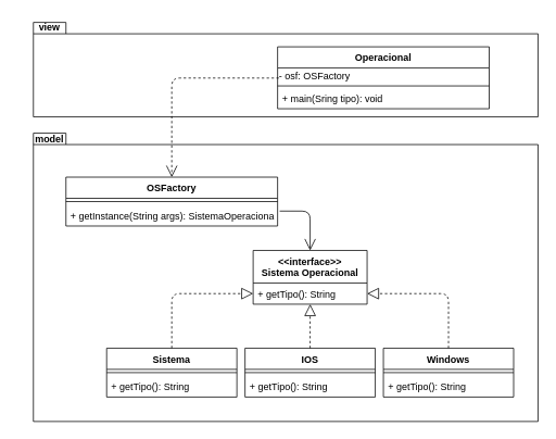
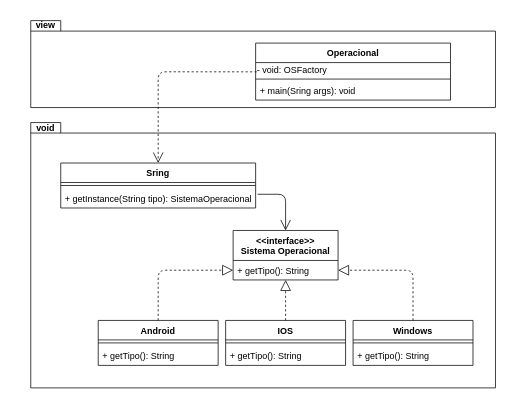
  <mxCell id="0" />
  <mxCell id="1" parent="0" />
  <mxCell id="2" value="" style="shape=folder;fontStyle=1;spacingTop=10;tabWidth=40;tabHeight=14;tabPosition=left;html=1;" vertex="1" parent="1"><mxGeometry x="40" y="27" width="620" height="116" as="geometry" /></mxCell>
  <mxCell id="3" value="" style="shape=folder;fontStyle=1;spacingTop=10;tabWidth=40;tabHeight=14;tabPosition=left;html=1;" vertex="1" parent="1"><mxGeometry x="40" y="163" width="620" height="354" as="geometry" /></mxCell>
  <mxCell id="4" value="&lt;&lt;interface&gt;&gt;&#10;Sistema Operacional" style="swimlane;fontStyle=1;childLayout=stackLayout;horizontal=1;startSize=40;fillColor=none;horizontalStack=0;resizeParent=1;resizeParentMax=0;resizeLast=0;collapsible=1;marginBottom=0;" vertex="1" parent="1"><mxGeometry x="310" y="307" width="140" height="66" as="geometry" /></mxCell>
  <mxCell id="5" value="+ getTipo(): String" style="text;strokeColor=none;fillColor=none;align=left;verticalAlign=top;spacingLeft=4;spacingRight=4;overflow=hidden;rotatable=0;points=[[0,0.5],[1,0.5]];portConstraint=eastwest;" vertex="1" parent="4"><mxGeometry y="40" width="140" height="26" as="geometry" /></mxCell>
- <mxCell id="6" value="Sistema" style="swimlane;fontStyle=1;align=center;verticalAlign=top;childLayout=stackLayout;horizontal=1;startSize=26;horizontalStack=0;resizeParent=1;resizeParentMax=0;resizeLast=0;collapsible=1;marginBottom=0;" vertex="1" parent="1"><mxGeometry x="130" y="427" width="160" height="60" as="geometry" /></mxCell>
+ <mxCell id="6" value="Android" style="swimlane;fontStyle=1;align=center;verticalAlign=top;childLayout=stackLayout;horizontal=1;startSize=26;horizontalStack=0;resizeParent=1;resizeParentMax=0;resizeLast=0;collapsible=1;marginBottom=0;" vertex="1" parent="1"><mxGeometry x="130" y="427" width="160" height="60" as="geometry" /></mxCell>
  <mxCell id="7" value="" style="line;strokeWidth=1;fillColor=none;align=left;verticalAlign=middle;spacingTop=-1;spacingLeft=3;spacingRight=3;rotatable=0;labelPosition=right;points=[];portConstraint=eastwest;" vertex="1" parent="6"><mxGeometry y="26" width="160" height="8" as="geometry" /></mxCell>
  <mxCell id="8" value="+ getTipo(): String" style="text;strokeColor=none;fillColor=none;align=left;verticalAlign=top;spacingLeft=4;spacingRight=4;overflow=hidden;rotatable=0;points=[[0,0.5],[1,0.5]];portConstraint=eastwest;" vertex="1" parent="6"><mxGeometry y="34" width="160" height="26" as="geometry" /></mxCell>
  <mxCell id="9" value="IOS" style="swimlane;fontStyle=1;align=center;verticalAlign=top;childLayout=stackLayout;horizontal=1;startSize=26;horizontalStack=0;resizeParent=1;resizeParentMax=0;resizeLast=0;collapsible=1;marginBottom=0;" vertex="1" parent="1"><mxGeometry x="300" y="427" width="160" height="60" as="geometry" /></mxCell>
  <mxCell id="10" value="" style="line;strokeWidth=1;fillColor=none;align=left;verticalAlign=middle;spacingTop=-1;spacingLeft=3;spacingRight=3;rotatable=0;labelPosition=right;points=[];portConstraint=eastwest;" vertex="1" parent="9"><mxGeometry y="26" width="160" height="8" as="geometry" /></mxCell>
  <mxCell id="11" value="+ getTipo(): String" style="text;strokeColor=none;fillColor=none;align=left;verticalAlign=top;spacingLeft=4;spacingRight=4;overflow=hidden;rotatable=0;points=[[0,0.5],[1,0.5]];portConstraint=eastwest;" vertex="1" parent="9"><mxGeometry y="34" width="160" height="26" as="geometry" /></mxCell>
  <mxCell id="12" value="Windows" style="swimlane;fontStyle=1;align=center;verticalAlign=top;childLayout=stackLayout;horizontal=1;startSize=26;horizontalStack=0;resizeParent=1;resizeParentMax=0;resizeLast=0;collapsible=1;marginBottom=0;" vertex="1" parent="1"><mxGeometry x="470" y="427" width="160" height="60" as="geometry" /></mxCell>
  <mxCell id="13" value="" style="line;strokeWidth=1;fillColor=none;align=left;verticalAlign=middle;spacingTop=-1;spacingLeft=3;spacingRight=3;rotatable=0;labelPosition=right;points=[];portConstraint=eastwest;" vertex="1" parent="12"><mxGeometry y="26" width="160" height="8" as="geometry" /></mxCell>
  <mxCell id="14" value="+ getTipo(): String" style="text;strokeColor=none;fillColor=none;align=left;verticalAlign=top;spacingLeft=4;spacingRight=4;overflow=hidden;rotatable=0;points=[[0,0.5],[1,0.5]];portConstraint=eastwest;" vertex="1" parent="12"><mxGeometry y="34" width="160" height="26" as="geometry" /></mxCell>
  <mxCell id="15" value="" style="endArrow=block;dashed=1;endFill=0;endSize=12;html=1;exitX=0.5;exitY=0;exitDx=0;exitDy=0;edgeStyle=orthogonalEdgeStyle;entryX=0;entryY=0.5;entryDx=0;entryDy=0;" edge="1" parent="1" source="6" target="5"><mxGeometry width="160" relative="1" as="geometry"><mxPoint x="310" y="737" as="sourcePoint" /><mxPoint x="350" y="375" as="targetPoint" /></mxGeometry></mxCell>
  <mxCell id="16" value="" style="endArrow=block;dashed=1;endFill=0;endSize=12;html=1;exitX=0.5;exitY=0;exitDx=0;exitDy=0;edgeStyle=orthogonalEdgeStyle;" edge="1" parent="1" source="12" target="5"><mxGeometry width="160" relative="1" as="geometry"><mxPoint x="230" y="437" as="sourcePoint" /><mxPoint x="410" y="377" as="targetPoint" /></mxGeometry></mxCell>
  <mxCell id="17" value="" style="endArrow=block;dashed=1;endFill=0;endSize=12;html=1;edgeStyle=orthogonalEdgeStyle;entryX=0.5;entryY=1;entryDx=0;entryDy=0;" edge="1" parent="1" source="9" target="4"><mxGeometry width="160" relative="1" as="geometry"><mxPoint x="630" y="437" as="sourcePoint" /><mxPoint x="360" y="400" as="targetPoint" /></mxGeometry></mxCell>
- <mxCell id="18" value="OSFactory" style="swimlane;fontStyle=1;align=center;verticalAlign=top;childLayout=stackLayout;horizontal=1;startSize=26;horizontalStack=0;resizeParent=1;resizeParentMax=0;resizeLast=0;collapsible=1;marginBottom=0;" vertex="1" parent="1"><mxGeometry x="80" y="217" width="260" height="60" as="geometry" /></mxCell>
+ <mxCell id="18" value="Sring" style="swimlane;fontStyle=1;align=center;verticalAlign=top;childLayout=stackLayout;horizontal=1;startSize=26;horizontalStack=0;resizeParent=1;resizeParentMax=0;resizeLast=0;collapsible=1;marginBottom=0;" vertex="1" parent="1"><mxGeometry x="80" y="217" width="260" height="60" as="geometry" /></mxCell>
  <mxCell id="19" value="" style="line;strokeWidth=1;fillColor=none;align=left;verticalAlign=middle;spacingTop=-1;spacingLeft=3;spacingRight=3;rotatable=0;labelPosition=right;points=[];portConstraint=eastwest;" vertex="1" parent="18"><mxGeometry y="26" width="260" height="8" as="geometry" /></mxCell>
- <mxCell id="20" value="+ getInstance(String args): SistemaOperacional" style="text;strokeColor=none;fillColor=none;align=left;verticalAlign=top;spacingLeft=4;spacingRight=4;overflow=hidden;rotatable=0;points=[[0,0.5],[1,0.5]];portConstraint=eastwest;" vertex="1" parent="18"><mxGeometry y="34" width="260" height="26" as="geometry" /></mxCell>
+ <mxCell id="20" value="+ getInstance(String tipo): SistemaOperacional" style="text;strokeColor=none;fillColor=none;align=left;verticalAlign=top;spacingLeft=4;spacingRight=4;overflow=hidden;rotatable=0;points=[[0,0.5],[1,0.5]];portConstraint=eastwest;" vertex="1" parent="18"><mxGeometry y="34" width="260" height="26" as="geometry" /></mxCell>
  <mxCell id="21" value="" style="endArrow=open;endFill=1;endSize=12;html=1;edgeStyle=orthogonalEdgeStyle;entryX=0.5;entryY=0;entryDx=0;entryDy=0;startArrow=none;exitX=1.01;exitY=0.295;exitDx=0;exitDy=0;exitPerimeter=0;" edge="1" parent="1" source="20" target="4"><mxGeometry width="160" relative="1" as="geometry"><mxPoint x="346" y="397" as="sourcePoint" /><mxPoint x="526" y="287" as="targetPoint" /><Array as="points"><mxPoint x="380" y="259" /></Array></mxGeometry></mxCell>
  <mxCell id="22" value="Operacional" style="swimlane;fontStyle=1;align=center;verticalAlign=top;childLayout=stackLayout;horizontal=1;startSize=26;horizontalStack=0;resizeParent=1;resizeParentMax=0;resizeLast=0;collapsible=1;marginBottom=0;" vertex="1" parent="1"><mxGeometry x="340" y="57" width="260" height="76" as="geometry" /></mxCell>
- <mxCell id="23" value="- osf: OSFactory" style="text;html=1;align=left;verticalAlign=middle;resizable=0;points=[];autosize=1;strokeColor=none;" vertex="1" parent="22"><mxGeometry y="26" width="260" height="20" as="geometry" /></mxCell>
+ <mxCell id="23" value="- void: OSFactory" style="text;html=1;align=left;verticalAlign=middle;resizable=0;points=[];autosize=1;strokeColor=none;" vertex="1" parent="22"><mxGeometry y="26" width="260" height="20" as="geometry" /></mxCell>
  <mxCell id="24" value="" style="line;strokeWidth=1;fillColor=none;align=left;verticalAlign=middle;spacingTop=-1;spacingLeft=3;spacingRight=3;rotatable=0;labelPosition=right;points=[];portConstraint=eastwest;" vertex="1" parent="22"><mxGeometry y="46" width="260" height="4" as="geometry" /></mxCell>
- <mxCell id="25" value="+ main(Sring tipo): void" style="text;strokeColor=none;fillColor=none;align=left;verticalAlign=top;spacingLeft=4;spacingRight=4;overflow=hidden;rotatable=0;points=[[0,0.5],[1,0.5]];portConstraint=eastwest;" vertex="1" parent="22"><mxGeometry y="50" width="260" height="26" as="geometry" /></mxCell>
+ <mxCell id="25" value="+ main(Sring args): void" style="text;strokeColor=none;fillColor=none;align=left;verticalAlign=top;spacingLeft=4;spacingRight=4;overflow=hidden;rotatable=0;points=[[0,0.5],[1,0.5]];portConstraint=eastwest;" vertex="1" parent="22"><mxGeometry y="50" width="260" height="26" as="geometry" /></mxCell>
  <mxCell id="26" value="" style="endArrow=open;endFill=1;endSize=12;html=1;edgeStyle=orthogonalEdgeStyle;exitX=0.006;exitY=0.617;exitDx=0;exitDy=0;exitPerimeter=0;dashed=1;" edge="1" parent="1" source="23" target="18"><mxGeometry width="160" relative="1" as="geometry"><mxPoint x="350" y="274" as="sourcePoint" /><mxPoint x="390" y="317" as="targetPoint" /><Array as="points"><mxPoint x="210" y="95" /></Array></mxGeometry></mxCell>
  <mxCell id="27" value="view" style="text;align=center;fontStyle=1;verticalAlign=middle;spacingLeft=3;spacingRight=3;strokeColor=none;rotatable=0;points=[[0,0.5],[1,0.5]];portConstraint=eastwest;" vertex="1" parent="1"><mxGeometry x="20" y="20" width="80" height="26" as="geometry" /></mxCell>
- <mxCell id="28" value="model" style="text;align=center;fontStyle=1;verticalAlign=middle;spacingLeft=3;spacingRight=3;strokeColor=none;rotatable=0;points=[[0,0.5],[1,0.5]];portConstraint=eastwest;" vertex="1" parent="1"><mxGeometry x="20" y="157" width="80" height="26" as="geometry" /></mxCell>
+ <mxCell id="28" value="void" style="text;align=center;fontStyle=1;verticalAlign=middle;spacingLeft=3;spacingRight=3;strokeColor=none;rotatable=0;points=[[0,0.5],[1,0.5]];portConstraint=eastwest;" vertex="1" parent="1"><mxGeometry x="20" y="157" width="80" height="26" as="geometry" /></mxCell>
